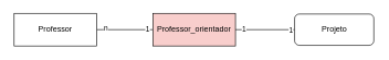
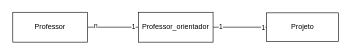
  <mxCell id="0" />
  <mxCell id="1" parent="0" />
  <mxCell id="2" style="edgeStyle=orthogonalEdgeStyle;rounded=0;orthogonalLoop=1;jettySize=auto;html=1;exitX=1;exitY=0.5;exitDx=0;exitDy=0;endArrow=none;endFill=0;" edge="1" parent="1" source="5" target="9"><mxGeometry relative="1" as="geometry" /></mxCell>
  <mxCell id="3" value="n" style="edgeLabel;html=1;align=center;verticalAlign=middle;resizable=0;points=[];" vertex="1" connectable="0" parent="2"><mxGeometry x="-0.692" y="3" relative="1" as="geometry"><mxPoint as="offset" /></mxGeometry></mxCell>
  <mxCell id="4" value="1" style="edgeLabel;html=1;align=center;verticalAlign=middle;resizable=0;points=[];" vertex="1" connectable="0" parent="2"><mxGeometry x="0.791" y="-1" relative="1" as="geometry"><mxPoint y="-3" as="offset" /></mxGeometry></mxCell>
  <mxCell id="5" value="Professor" style="whiteSpace=wrap;html=1;align=center;" vertex="1" parent="1"><mxGeometry x="20" y="20" width="125" height="50" as="geometry" /></mxCell>
  <mxCell id="6" style="edgeStyle=orthogonalEdgeStyle;rounded=0;orthogonalLoop=1;jettySize=auto;html=1;exitX=1;exitY=0.5;exitDx=0;exitDy=0;entryX=0;entryY=0.5;entryDx=0;entryDy=0;endArrow=none;endFill=0;" edge="1" parent="1" source="9" target="10"><mxGeometry relative="1" as="geometry" /></mxCell>
  <mxCell id="7" value="1" style="edgeLabel;html=1;align=center;verticalAlign=middle;resizable=0;points=[];" vertex="1" connectable="0" parent="6"><mxGeometry x="-0.732" y="1" relative="1" as="geometry"><mxPoint as="offset" /></mxGeometry></mxCell>
  <mxCell id="8" value="1" style="edgeLabel;html=1;align=center;verticalAlign=middle;resizable=0;points=[];" vertex="1" connectable="0" parent="6"><mxGeometry x="0.846" relative="1" as="geometry"><mxPoint as="offset" /></mxGeometry></mxCell>
- <mxCell id="9" value="Professor_orientador" style="whiteSpace=wrap;html=1;align=center;fillColor=#f8cecc;" vertex="1" parent="1"><mxGeometry x="230" y="20" width="125" height="50" as="geometry" /></mxCell>
- <mxCell id="10" value="Projeto" style="whiteSpace=wrap;html=1;align=center;rounded=1;" vertex="1" parent="1"><mxGeometry x="444.5" y="21" width="120" height="48" as="geometry" /></mxCell>
+ <mxCell id="9" value="Professor_orientador" style="whiteSpace=wrap;html=1;align=center;" vertex="1" parent="1"><mxGeometry x="230" y="20" width="125" height="50" as="geometry" /></mxCell>
+ <mxCell id="10" value="Projeto" style="whiteSpace=wrap;html=1;align=center;" vertex="1" parent="1"><mxGeometry x="444.5" y="21" width="120" height="48" as="geometry" /></mxCell>
